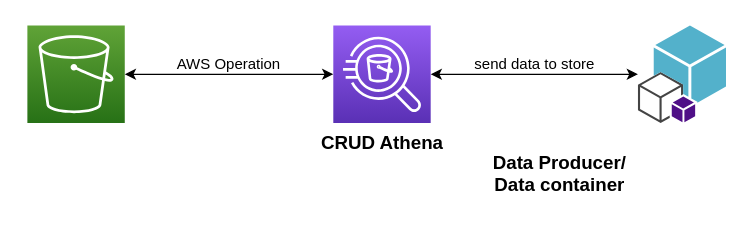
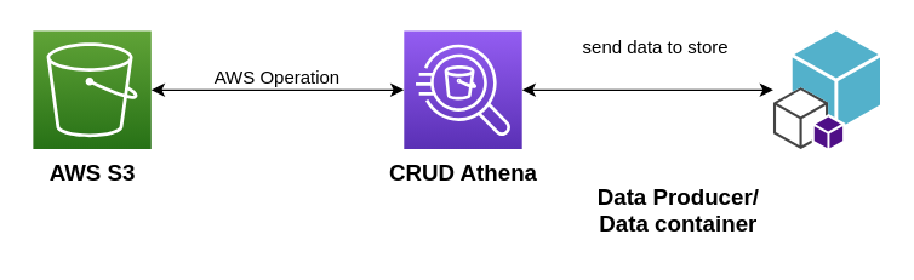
  <mxCell id="0" />
  <mxCell id="1" parent="0" />
  <mxCell id="2" style="edgeStyle=orthogonalEdgeStyle;rounded=0;orthogonalLoop=1;jettySize=auto;html=1;entryX=0;entryY=0.5;entryDx=0;entryDy=0;entryPerimeter=0;startArrow=classic;startFill=1;" edge="1" parent="1" source="4" target="7"><mxGeometry relative="1" as="geometry" /></mxCell>
  <mxCell id="3" value="" style="group" vertex="1" connectable="0" parent="1"><mxGeometry x="20" y="20" width="80" height="108" as="geometry" /></mxCell>
  <mxCell id="4" value="" style="sketch=0;points=[[0,0,0],[0.25,0,0],[0.5,0,0],[0.75,0,0],[1,0,0],[0,1,0],[0.25,1,0],[0.5,1,0],[0.75,1,0],[1,1,0],[0,0.25,0],[0,0.5,0],[0,0.75,0],[1,0.25,0],[1,0.5,0],[1,0.75,0]];outlineConnect=0;fontColor=#232F3E;gradientColor=#60A337;gradientDirection=north;fillColor=#277116;strokeColor=#ffffff;dashed=0;verticalLabelPosition=bottom;verticalAlign=top;align=center;html=1;fontSize=12;fontStyle=0;aspect=fixed;shape=mxgraph.aws4.resourceIcon;resIcon=mxgraph.aws4.s3;" vertex="1" parent="3"><mxGeometry x="1" width="78" height="78" as="geometry" /></mxCell>
+ <mxCell id="5" value="&lt;b&gt;&lt;font style=&quot;font-size: 15px;&quot;&gt;AWS S3&lt;/font&gt;&lt;/b&gt;" style="text;html=1;align=center;verticalAlign=middle;resizable=0;points=[];autosize=1;strokeColor=none;fillColor=none;" vertex="1" parent="3"><mxGeometry y="78" width="80" height="30" as="geometry" /></mxCell>
  <mxCell id="6" value="" style="group" vertex="1" connectable="0" parent="1"><mxGeometry x="250" y="20" width="110" height="108" as="geometry" /></mxCell>
  <mxCell id="7" value="" style="sketch=0;points=[[0,0,0],[0.25,0,0],[0.5,0,0],[0.75,0,0],[1,0,0],[0,1,0],[0.25,1,0],[0.5,1,0],[0.75,1,0],[1,1,0],[0,0.25,0],[0,0.5,0],[0,0.75,0],[1,0.25,0],[1,0.5,0],[1,0.75,0]];outlineConnect=0;fontColor=#232F3E;gradientColor=#945DF2;gradientDirection=north;fillColor=#5A30B5;strokeColor=#ffffff;dashed=0;verticalLabelPosition=bottom;verticalAlign=top;align=center;html=1;fontSize=12;fontStyle=0;aspect=fixed;shape=mxgraph.aws4.resourceIcon;resIcon=mxgraph.aws4.athena;" vertex="1" parent="6"><mxGeometry x="16" width="78" height="78" as="geometry" /></mxCell>
  <mxCell id="8" value="&lt;b&gt;&lt;font style=&quot;font-size: 15px;&quot;&gt;CRUD Athena&lt;/font&gt;&lt;/b&gt;" style="text;html=1;align=center;verticalAlign=middle;resizable=0;points=[];autosize=1;strokeColor=none;fillColor=none;" vertex="1" parent="6"><mxGeometry y="78" width="110" height="30" as="geometry" /></mxCell>
  <mxCell id="9" value="AWS Operation" style="text;html=1;align=center;verticalAlign=middle;resizable=0;points=[];autosize=1;strokeColor=none;fillColor=none;" vertex="1" parent="1"><mxGeometry x="127" y="36" width="110" height="30" as="geometry" /></mxCell>
  <mxCell id="10" style="edgeStyle=orthogonalEdgeStyle;rounded=0;orthogonalLoop=1;jettySize=auto;html=1;entryX=1;entryY=0.5;entryDx=0;entryDy=0;entryPerimeter=0;startArrow=classic;startFill=1;" edge="1" parent="1" source="11" target="7"><mxGeometry relative="1" as="geometry" /></mxCell>
  <mxCell id="11" value="" style="outlineConnect=0;dashed=0;verticalLabelPosition=bottom;verticalAlign=top;align=center;html=1;shape=mxgraph.aws3.toolkit_for_visual_studio;fillColor=#53B1CB;gradientColor=none;" vertex="1" parent="1"><mxGeometry x="510" y="20" width="70.5" height="78" as="geometry" /></mxCell>
  <mxCell id="12" value="&lt;b&gt;&lt;font style=&quot;font-size: 15px;&quot;&gt;Data Producer/&lt;br&gt;Data container&lt;br&gt;&lt;/font&gt;&lt;/b&gt;" style="text;html=1;align=center;verticalAlign=middle;resizable=0;points=[];autosize=1;strokeColor=none;fillColor=none;" vertex="1" parent="1"><mxGeometry x="382" y="113" width="130" height="50" as="geometry" /></mxCell>
- <mxCell id="13" value="send data to store" style="text;html=1;align=center;verticalAlign=middle;resizable=0;points=[];autosize=1;strokeColor=none;fillColor=none;" vertex="1" parent="1"><mxGeometry x="367" y="36" width="120" height="30" as="geometry" /></mxCell>
+ <mxCell id="13" value="send data to store" style="text;html=1;align=center;verticalAlign=middle;resizable=0;points=[];autosize=1;strokeColor=none;fillColor=none;" vertex="1" parent="1"><mxGeometry x="372" y="16" width="120" height="30" as="geometry" /></mxCell>
